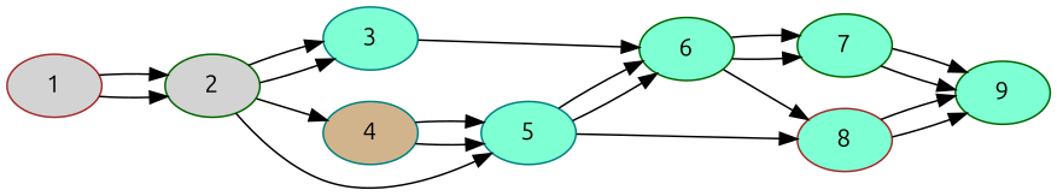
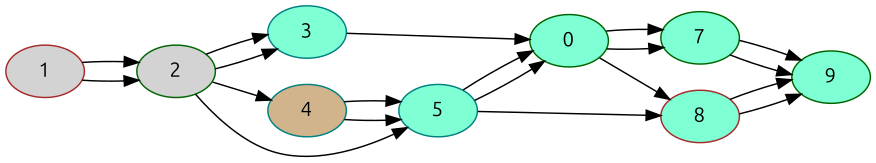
  digraph {
    fontname=Ubuntu
    rankdir=LR
    node [color=darkgreen fillcolor=aquamarine fontname=Ubuntu style=filled]
    edge [fontname=Ubuntu]
    9
    1 [color=brown fillcolor=lightgrey]
    2 [fillcolor=lightgrey]
    3 [color=teal]
    4 [color=teal fillcolor=tan]
    5 [color=teal]
-   6
+   6 [label=0]
    8 [color=brown]
    7
    1 -> 2
    1 -> 2
    2 -> 3
    2 -> 3
    2 -> 4
    2 -> 5
    3 -> 6
    4 -> 5
    4 -> 5
    5 -> 6
    5 -> 6
    5 -> 8
    6 -> 8
    6 -> 7
    6 -> 7
    8 -> 9
    8 -> 9
    7 -> 9
    7 -> 9
  }
